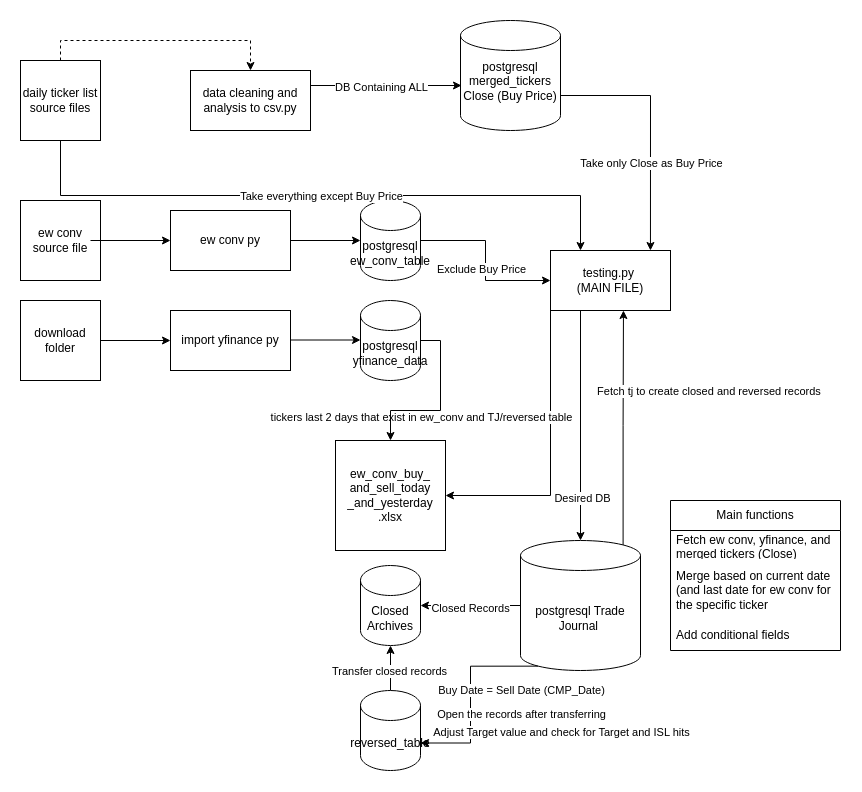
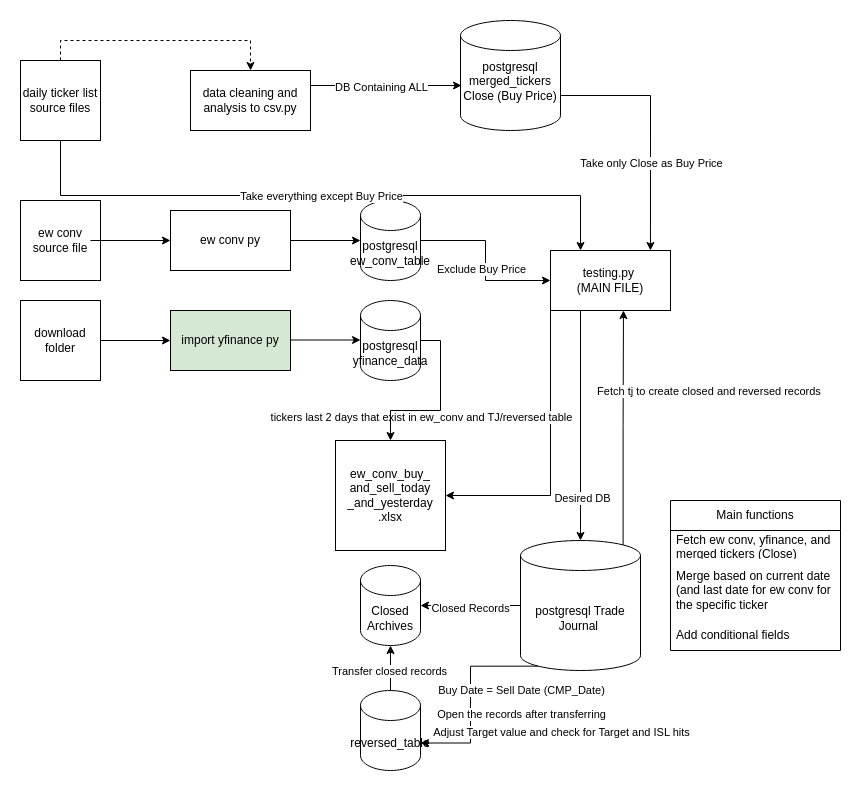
  <mxCell id="0" />
  <mxCell id="1" parent="0" />
  <mxCell id="2" value="ew conv py" style="rounded=0;whiteSpace=wrap;html=1;" parent="1" vertex="1"><mxGeometry x="170" y="210" width="120" height="60" as="geometry" /></mxCell>
- <mxCell id="3" value="import yfinance py" style="rounded=0;whiteSpace=wrap;html=1;" parent="1" vertex="1"><mxGeometry x="170" y="310" width="120" height="60" as="geometry" /></mxCell>
+ <mxCell id="3" value="import yfinance py" style="rounded=0;whiteSpace=wrap;html=1;fillColor=#d5e8d4;" parent="1" vertex="1"><mxGeometry x="170" y="310" width="120" height="60" as="geometry" /></mxCell>
  <mxCell id="4" style="edgeStyle=orthogonalEdgeStyle;rounded=0;orthogonalLoop=1;jettySize=auto;html=1;exitX=0;exitY=1;exitDx=0;exitDy=0;entryX=1;entryY=0.5;entryDx=0;entryDy=0;" edge="1" parent="1" source="6" target="47"><mxGeometry relative="1" as="geometry" /></mxCell>
  <mxCell id="5" value="tickers last 2 days that exist in ew_conv and TJ/reversed table" style="edgeLabel;html=1;align=center;verticalAlign=middle;resizable=0;points=[];" vertex="1" connectable="0" parent="4"><mxGeometry x="-0.133" y="-1" relative="1" as="geometry"><mxPoint x="-129" y="-20" as="offset" /></mxGeometry></mxCell>
  <mxCell id="6" value="testing.py&amp;nbsp;&lt;div&gt;(MAIN FILE)&lt;/div&gt;" style="rounded=0;whiteSpace=wrap;html=1;" parent="1" vertex="1"><mxGeometry x="550" y="250" width="120" height="60" as="geometry" /></mxCell>
  <mxCell id="7" value="" style="endArrow=classic;html=1;rounded=0;" parent="1" edge="1"><mxGeometry width="50" height="50" relative="1" as="geometry"><mxPoint x="290" y="240" as="sourcePoint" /><mxPoint x="360" y="240" as="targetPoint" /></mxGeometry></mxCell>
  <mxCell id="8" value="" style="endArrow=classic;html=1;rounded=0;" parent="1" edge="1"><mxGeometry width="50" height="50" relative="1" as="geometry"><mxPoint x="290" y="339.5" as="sourcePoint" /><mxPoint x="360" y="339.5" as="targetPoint" /></mxGeometry></mxCell>
  <mxCell id="9" style="edgeStyle=orthogonalEdgeStyle;rounded=0;orthogonalLoop=1;jettySize=auto;html=1;exitX=1;exitY=0.5;exitDx=0;exitDy=0;exitPerimeter=0;entryX=0;entryY=0.5;entryDx=0;entryDy=0;" parent="1" source="11" target="6" edge="1"><mxGeometry relative="1" as="geometry"><mxPoint x="490" y="240" as="targetPoint" /></mxGeometry></mxCell>
  <mxCell id="10" value="Exclude Buy Price" style="edgeLabel;html=1;align=center;verticalAlign=middle;resizable=0;points=[];" parent="9" vertex="1" connectable="0"><mxGeometry x="0.092" relative="1" as="geometry"><mxPoint x="-5" as="offset" /></mxGeometry></mxCell>
  <mxCell id="11" value="postgresql ew_conv_table" style="shape=cylinder3;whiteSpace=wrap;html=1;boundedLbl=1;backgroundOutline=1;size=15;" parent="1" vertex="1"><mxGeometry x="360" y="200" width="60" height="80" as="geometry" /></mxCell>
  <mxCell id="12" style="edgeStyle=orthogonalEdgeStyle;rounded=0;orthogonalLoop=1;jettySize=auto;html=1;exitX=1;exitY=0.5;exitDx=0;exitDy=0;exitPerimeter=0;" parent="1" source="13" target="47" edge="1"><mxGeometry relative="1" as="geometry"><mxPoint x="490" y="340" as="targetPoint" /></mxGeometry></mxCell>
  <mxCell id="13" value="postgresql yfinance_data" style="shape=cylinder3;whiteSpace=wrap;html=1;boundedLbl=1;backgroundOutline=1;size=15;" parent="1" vertex="1"><mxGeometry x="360" y="300" width="60" height="80" as="geometry" /></mxCell>
  <mxCell id="14" value="ew conv source file" style="whiteSpace=wrap;html=1;aspect=fixed;" parent="1" vertex="1"><mxGeometry x="20" y="200" width="80" height="80" as="geometry" /></mxCell>
  <mxCell id="15" value="" style="endArrow=classic;html=1;rounded=0;entryX=0;entryY=0.5;entryDx=0;entryDy=0;" parent="1" target="2" edge="1"><mxGeometry width="50" height="50" relative="1" as="geometry"><mxPoint x="90" y="240" as="sourcePoint" /><mxPoint x="160" y="240" as="targetPoint" /></mxGeometry></mxCell>
  <mxCell id="16" style="edgeStyle=orthogonalEdgeStyle;rounded=0;orthogonalLoop=1;jettySize=auto;html=1;entryX=0.5;entryY=0;entryDx=0;entryDy=0;exitX=0.5;exitY=0;exitDx=0;exitDy=0;dashed=1;" parent="1" source="17" target="31" edge="1"><mxGeometry relative="1" as="geometry"><mxPoint x="260" y="70" as="targetPoint" /></mxGeometry></mxCell>
  <mxCell id="17" value="daily ticker list source files" style="whiteSpace=wrap;html=1;aspect=fixed;" parent="1" vertex="1"><mxGeometry x="20" y="60" width="80" height="80" as="geometry" /></mxCell>
  <mxCell id="18" value="postgresql Trade Journal&amp;nbsp;" style="shape=cylinder3;whiteSpace=wrap;html=1;boundedLbl=1;backgroundOutline=1;size=15;" parent="1" vertex="1"><mxGeometry x="520" y="540" width="120" height="130" as="geometry" /></mxCell>
  <mxCell id="19" value="Main functions" style="swimlane;fontStyle=0;childLayout=stackLayout;horizontal=1;startSize=30;horizontalStack=0;resizeParent=1;resizeParentMax=0;resizeLast=0;collapsible=1;marginBottom=0;whiteSpace=wrap;html=1;" parent="1" vertex="1"><mxGeometry x="670" y="500" width="170" height="150" as="geometry" /></mxCell>
  <mxCell id="20" value="Fetch ew conv, yfinance, and merged tickers (Close)" style="text;strokeColor=none;fillColor=none;align=left;verticalAlign=middle;spacingLeft=4;spacingRight=4;overflow=hidden;points=[[0,0.5],[1,0.5]];portConstraint=eastwest;rotatable=0;whiteSpace=wrap;html=1;" parent="19" vertex="1"><mxGeometry y="30" width="170" height="30" as="geometry" /></mxCell>
  <mxCell id="21" value="Merge based on current date (and last date for ew conv for the specific ticker" style="text;strokeColor=none;fillColor=none;align=left;verticalAlign=middle;spacingLeft=4;spacingRight=4;overflow=hidden;points=[[0,0.5],[1,0.5]];portConstraint=eastwest;rotatable=0;whiteSpace=wrap;html=1;" parent="19" vertex="1"><mxGeometry y="60" width="170" height="60" as="geometry" /></mxCell>
  <mxCell id="22" value="Add conditional fields&amp;nbsp;" style="text;strokeColor=none;fillColor=none;align=left;verticalAlign=middle;spacingLeft=4;spacingRight=4;overflow=hidden;points=[[0,0.5],[1,0.5]];portConstraint=eastwest;rotatable=0;whiteSpace=wrap;html=1;" parent="19" vertex="1"><mxGeometry y="120" width="170" height="30" as="geometry" /></mxCell>
  <mxCell id="23" style="edgeStyle=orthogonalEdgeStyle;rounded=0;orthogonalLoop=1;jettySize=auto;html=1;exitX=0.25;exitY=1;exitDx=0;exitDy=0;entryX=0.5;entryY=0;entryDx=0;entryDy=0;entryPerimeter=0;" parent="1" source="6" target="18" edge="1"><mxGeometry relative="1" as="geometry" /></mxCell>
  <mxCell id="24" value="Desired DB" style="edgeLabel;html=1;align=center;verticalAlign=middle;resizable=0;points=[];" parent="23" vertex="1" connectable="0"><mxGeometry x="0.623" y="1" relative="1" as="geometry"><mxPoint as="offset" /></mxGeometry></mxCell>
  <mxCell id="25" value="Closed Archives" style="shape=cylinder3;whiteSpace=wrap;html=1;boundedLbl=1;backgroundOutline=1;size=15;" parent="1" vertex="1"><mxGeometry x="360" y="565" width="60" height="80" as="geometry" /></mxCell>
  <mxCell id="26" style="edgeStyle=orthogonalEdgeStyle;rounded=0;orthogonalLoop=1;jettySize=auto;html=1;entryX=0.833;entryY=0;entryDx=0;entryDy=0;entryPerimeter=0;exitX=1;exitY=0;exitDx=0;exitDy=75;exitPerimeter=0;" parent="1" source="28" target="6" edge="1"><mxGeometry relative="1" as="geometry" /></mxCell>
  <mxCell id="27" value="Take only Close as Buy Price" style="edgeLabel;html=1;align=center;verticalAlign=middle;resizable=0;points=[];" parent="26" vertex="1" connectable="0"><mxGeometry x="0.278" y="1" relative="1" as="geometry"><mxPoint as="offset" /></mxGeometry></mxCell>
  <mxCell id="28" value="postgresql&lt;div&gt;merged_tickers Close (Buy Price)&lt;div&gt;&lt;br&gt;&lt;/div&gt;&lt;/div&gt;" style="shape=cylinder3;whiteSpace=wrap;html=1;boundedLbl=1;backgroundOutline=1;size=15;" parent="1" vertex="1"><mxGeometry x="460" y="20" width="100" height="110" as="geometry" /></mxCell>
  <mxCell id="29" style="edgeStyle=orthogonalEdgeStyle;rounded=0;orthogonalLoop=1;jettySize=auto;html=1;entryX=1;entryY=0.5;entryDx=0;entryDy=0;entryPerimeter=0;" parent="1" source="18" target="25" edge="1"><mxGeometry relative="1" as="geometry" /></mxCell>
  <mxCell id="30" value="Closed Records" style="edgeLabel;html=1;align=center;verticalAlign=middle;resizable=0;points=[];" parent="29" vertex="1" connectable="0"><mxGeometry x="0.02" y="2" relative="1" as="geometry"><mxPoint as="offset" /></mxGeometry></mxCell>
  <mxCell id="31" value="data cleaning and analysis to csv.&lt;span style=&quot;background-color: initial;&quot;&gt;py&lt;/span&gt;" style="rounded=0;whiteSpace=wrap;html=1;" parent="1" vertex="1"><mxGeometry x="190" y="70" width="120" height="60" as="geometry" /></mxCell>
  <mxCell id="32" value="" style="edgeStyle=orthogonalEdgeStyle;rounded=0;orthogonalLoop=1;jettySize=auto;html=1;" parent="1" source="33" target="3" edge="1"><mxGeometry relative="1" as="geometry" /></mxCell>
  <mxCell id="33" value="download folder" style="whiteSpace=wrap;html=1;aspect=fixed;" parent="1" vertex="1"><mxGeometry x="20" y="300" width="80" height="80" as="geometry" /></mxCell>
  <mxCell id="34" style="edgeStyle=orthogonalEdgeStyle;rounded=0;orthogonalLoop=1;jettySize=auto;html=1;exitX=0.5;exitY=1;exitDx=0;exitDy=0;entryX=0.25;entryY=0;entryDx=0;entryDy=0;" parent="1" source="17" target="6" edge="1"><mxGeometry relative="1" as="geometry"><mxPoint x="680" y="180" as="targetPoint" /></mxGeometry></mxCell>
  <mxCell id="35" value="Take everything except Buy Price" style="edgeLabel;html=1;align=center;verticalAlign=middle;resizable=0;points=[];" parent="34" vertex="1" connectable="0"><mxGeometry x="-0.001" relative="1" as="geometry"><mxPoint as="offset" /></mxGeometry></mxCell>
  <mxCell id="36" style="edgeStyle=orthogonalEdgeStyle;rounded=0;orthogonalLoop=1;jettySize=auto;html=1;exitX=1;exitY=0.25;exitDx=0;exitDy=0;entryX=0.01;entryY=0.591;entryDx=0;entryDy=0;entryPerimeter=0;" parent="1" source="31" target="28" edge="1"><mxGeometry relative="1" as="geometry" /></mxCell>
  <mxCell id="37" value="DB Containing ALL" style="edgeLabel;html=1;align=center;verticalAlign=middle;resizable=0;points=[];" parent="36" vertex="1" connectable="0"><mxGeometry x="-0.06" y="-1" relative="1" as="geometry"><mxPoint as="offset" /></mxGeometry></mxCell>
  <mxCell id="38" value="" style="edgeStyle=orthogonalEdgeStyle;rounded=0;orthogonalLoop=1;jettySize=auto;html=1;" parent="1" source="40" target="25" edge="1"><mxGeometry relative="1" as="geometry" /></mxCell>
  <mxCell id="39" value="Transfer closed records" style="edgeLabel;html=1;align=center;verticalAlign=middle;resizable=0;points=[];" parent="38" vertex="1" connectable="0"><mxGeometry x="-0.111" y="2" relative="1" as="geometry"><mxPoint as="offset" /></mxGeometry></mxCell>
  <mxCell id="40" value="reversed_table" style="shape=cylinder3;whiteSpace=wrap;html=1;boundedLbl=1;backgroundOutline=1;size=15;" parent="1" vertex="1"><mxGeometry x="360" y="690" width="60" height="80" as="geometry" /></mxCell>
  <mxCell id="41" style="edgeStyle=orthogonalEdgeStyle;rounded=0;orthogonalLoop=1;jettySize=auto;html=1;exitX=0.145;exitY=1;exitDx=0;exitDy=-4.35;exitPerimeter=0;entryX=1;entryY=0;entryDx=0;entryDy=52.5;entryPerimeter=0;" parent="1" source="18" target="40" edge="1"><mxGeometry relative="1" as="geometry" /></mxCell>
  <mxCell id="42" value="Buy Date = Sell Date (CMP_Date)" style="edgeLabel;html=1;align=center;verticalAlign=middle;resizable=0;points=[];" parent="41" vertex="1" connectable="0"><mxGeometry x="-0.119" y="-1" relative="1" as="geometry"><mxPoint x="51" y="5" as="offset" /></mxGeometry></mxCell>
  <mxCell id="43" value="Open the records after transferring" style="edgeLabel;html=1;align=center;verticalAlign=middle;resizable=0;points=[];" parent="41" vertex="1" connectable="0"><mxGeometry x="0.181" y="1" relative="1" as="geometry"><mxPoint x="49" as="offset" /></mxGeometry></mxCell>
  <mxCell id="44" value="Adjust Target value and check for Target and ISL hits" style="edgeLabel;html=1;align=center;verticalAlign=middle;resizable=0;points=[];" parent="41" vertex="1" connectable="0"><mxGeometry x="0.367" y="1" relative="1" as="geometry"><mxPoint x="89" as="offset" /></mxGeometry></mxCell>
  <mxCell id="45" style="edgeStyle=orthogonalEdgeStyle;rounded=0;orthogonalLoop=1;jettySize=auto;html=1;exitX=0.855;exitY=0;exitDx=0;exitDy=4.35;exitPerimeter=0;entryX=0.608;entryY=1;entryDx=0;entryDy=0;entryPerimeter=0;" parent="1" source="18" target="6" edge="1"><mxGeometry relative="1" as="geometry" /></mxCell>
  <mxCell id="46" value="Fetch tj to create closed and reversed records&amp;nbsp;" style="edgeLabel;html=1;align=center;verticalAlign=middle;resizable=0;points=[];" parent="45" vertex="1" connectable="0"><mxGeometry x="0.093" relative="1" as="geometry"><mxPoint x="87" y="-26" as="offset" /></mxGeometry></mxCell>
  <mxCell id="47" value="ew_conv_buy_&lt;div&gt;and_sell_today&lt;/div&gt;&lt;div&gt;&lt;span style=&quot;background-color: initial;&quot;&gt;_and_yesterday&lt;/span&gt;&lt;/div&gt;&lt;div&gt;&lt;span style=&quot;background-color: initial;&quot;&gt;.xlsx&lt;/span&gt;&lt;/div&gt;" style="whiteSpace=wrap;html=1;aspect=fixed;" vertex="1" parent="1"><mxGeometry x="335" y="440" width="110" height="110" as="geometry" /></mxCell>
